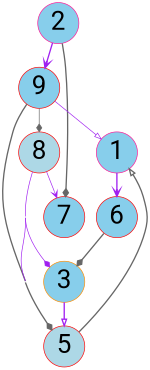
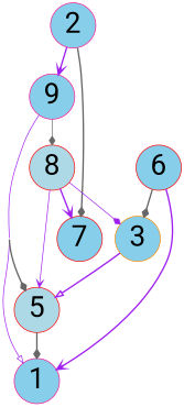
  digraph {
    concentrate=true
    fontname=Roboto
    node [color=red fillcolor=skyblue fontname=Roboto fontsize=40 margin=0 shape=circle style=filled]
    edge [arrowhead=diamond arrowsize=1.0 arrowtype=normal color=purple fontname=Roboto fontsize=40 style=bold]
    1 [color=deeppink height=0.05 width=0.05]
    2 [color=deeppink height=0.05 width=0.05]
    7 [height=0.05 width=0.05]
-   9 [height=0.05 width=0.05]
+   9 [color=deeppink height=0.05 width=0.05]
    5 [fillcolor=lightblue height=0.05 width=0.05]
    8 [fillcolor=lightblue height=0.05 width=0.05]
    3 [color=darkorange height=0.05 width=0.05]
    6 [height=0.05 width=0.05]
    2 -> 7 [color=gray40]
    2 -> 9 [arrowhead=vee]
    9 -> 1 [arrowhead=onormal style=solid]
    9 -> 5 [color=gray40]
    9 -> 8 [color=gray40 style=solid]
-   5 -> 1 [arrowhead=onormal color=gray40]
-   8 -> 7 [arrowhead=vee style=solid]
+   5 -> 1 [color=gray40]
+   8 -> 7 [arrowhead=vee]
    8 -> 5 [arrowhead=vee style=solid]
    8 -> 3 [style=solid]
    3 -> 5 [arrowhead=onormal]
-   1 -> 6 [arrowhead=vee]
+   6 -> 1 [arrowhead=vee]
    6 -> 3 [color=gray40]
  }
